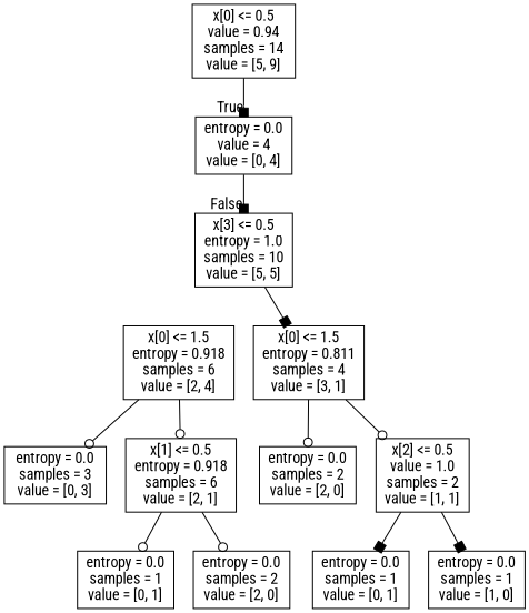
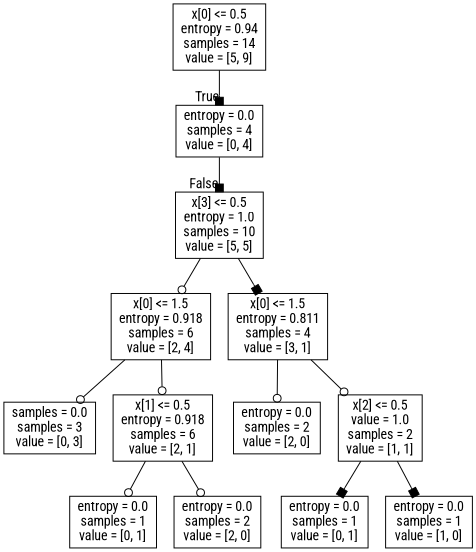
  digraph {
    fontname="Roboto Condensed"
    node [fontname="Roboto Condensed" shape=box]
    edge [arrowhead=odot fontname="Roboto Condensed"]
-   n1 [label="x[0] <= 0.5\nvalue = 0.94\nsamples = 14\nvalue = [5, 9]"]
-   n2 [label="entropy = 0.0\nvalue = 4\nvalue = [0, 4]"]
+   n1 [label="x[0] <= 0.5\nentropy = 0.94\nsamples = 14\nvalue = [5, 9]"]
+   n2 [label="entropy = 0.0\nsamples = 4\nvalue = [0, 4]"]
    n3 [label="x[3] <= 0.5\nentropy = 1.0\nsamples = 10\nvalue = [5, 5]"]
    n4 [label="x[0] <= 1.5\nentropy = 0.918\nsamples = 6\nvalue = [2, 4]"]
    n5 [label="x[0] <= 1.5\nentropy = 0.811\nsamples = 4\nvalue = [3, 1]"]
-   n6 [label="entropy = 0.0\nsamples = 3\nvalue = [0, 3]"]
+   n6 [label="samples = 0.0\nsamples = 3\nvalue = [0, 3]"]
    n7 [label="x[1] <= 0.5\nentropy = 0.918\nsamples = 6\nvalue = [2, 1]"]
    n8 [label="entropy = 0.0\nsamples = 2\nvalue = [2, 0]"]
    n9 [label="x[2] <= 0.5\nvalue = 1.0\nsamples = 2\nvalue = [1, 1]"]
    n10 [label="entropy = 0.0\nsamples = 1\nvalue = [0, 1]"]
    n11 [label="entropy = 0.0\nsamples = 2\nvalue = [2, 0]"]
    n12 [label="entropy = 0.0\nsamples = 1\nvalue = [0, 1]"]
    n13 [label="entropy = 0.0\nsamples = 1\nvalue = [1, 0]"]
    n1 -> n2 [arrowhead=box headlabel=True labelangle=45 labeldistance=2.5]
    n2 -> n3 [arrowhead=box headlabel=False labelangle=-45 labeldistance=2.5]
+   n3 -> n4
    n3 -> n5 [arrowhead=box]
    n4 -> n6
    n4 -> n7
    n5 -> n8
    n5 -> n9
    n7 -> n10
    n7 -> n11
    n9 -> n12 [arrowhead=box]
    n9 -> n13 [arrowhead=box]
  }
